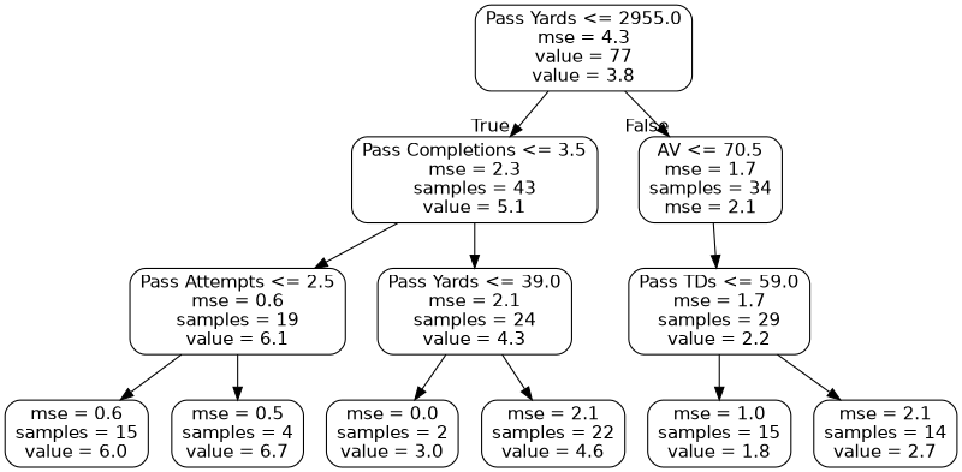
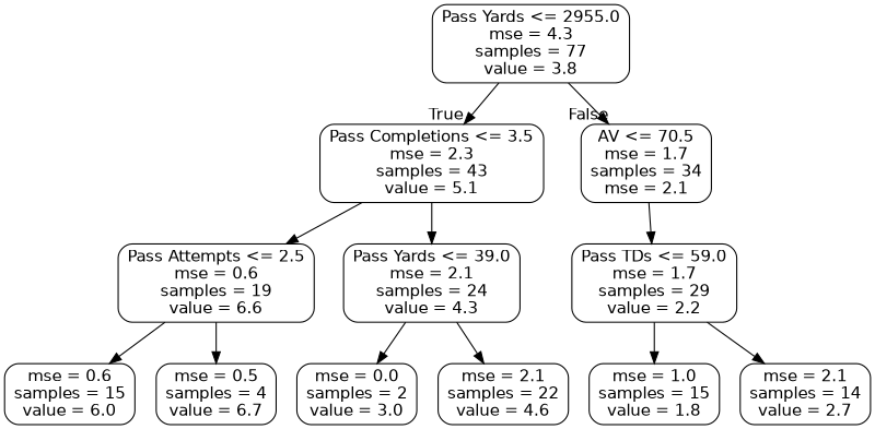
  digraph {
    node [color=black fontname=helvetica shape=box style=rounded]
    edge [fontname=helvetica]
-   n1 [label="Pass Yards <= 2955.0\nmse = 4.3\nvalue = 77\nvalue = 3.8"]
+   n1 [label="Pass Yards <= 2955.0\nmse = 4.3\nsamples = 77\nvalue = 3.8"]
    n2 [label="Pass Completions <= 3.5\nmse = 2.3\nsamples = 43\nvalue = 5.1"]
    n3 [label="AV <= 70.5\nmse = 1.7\nsamples = 34\nmse = 2.1"]
-   n4 [label="Pass Attempts <= 2.5\nmse = 0.6\nsamples = 19\nvalue = 6.1"]
+   n4 [label="Pass Attempts <= 2.5\nmse = 0.6\nsamples = 19\nvalue = 6.6"]
    n5 [label="Pass Yards <= 39.0\nmse = 2.1\nsamples = 24\nvalue = 4.3"]
    n6 [label="Pass TDs <= 59.0\nmse = 1.7\nsamples = 29\nvalue = 2.2"]
    n7 [label="mse = 0.6\nsamples = 15\nvalue = 6.0"]
    n8 [label="mse = 0.5\nsamples = 4\nvalue = 6.7"]
    n9 [label="mse = 0.0\nsamples = 2\nvalue = 3.0"]
    n10 [label="mse = 2.1\nsamples = 22\nvalue = 4.6"]
    n11 [label="mse = 1.0\nsamples = 15\nvalue = 1.8"]
    n12 [label="mse = 2.1\nsamples = 14\nvalue = 2.7"]
    n1 -> n2 [headlabel=True labelangle=45 labeldistance=2.5]
    n1 -> n3 [headlabel=False labelangle=-45 labeldistance=2.5]
    n2 -> n4
    n2 -> n5
    n3 -> n6
    n4 -> n7
    n4 -> n8
    n5 -> n9
    n5 -> n10
    n6 -> n11
    n6 -> n12
  }
